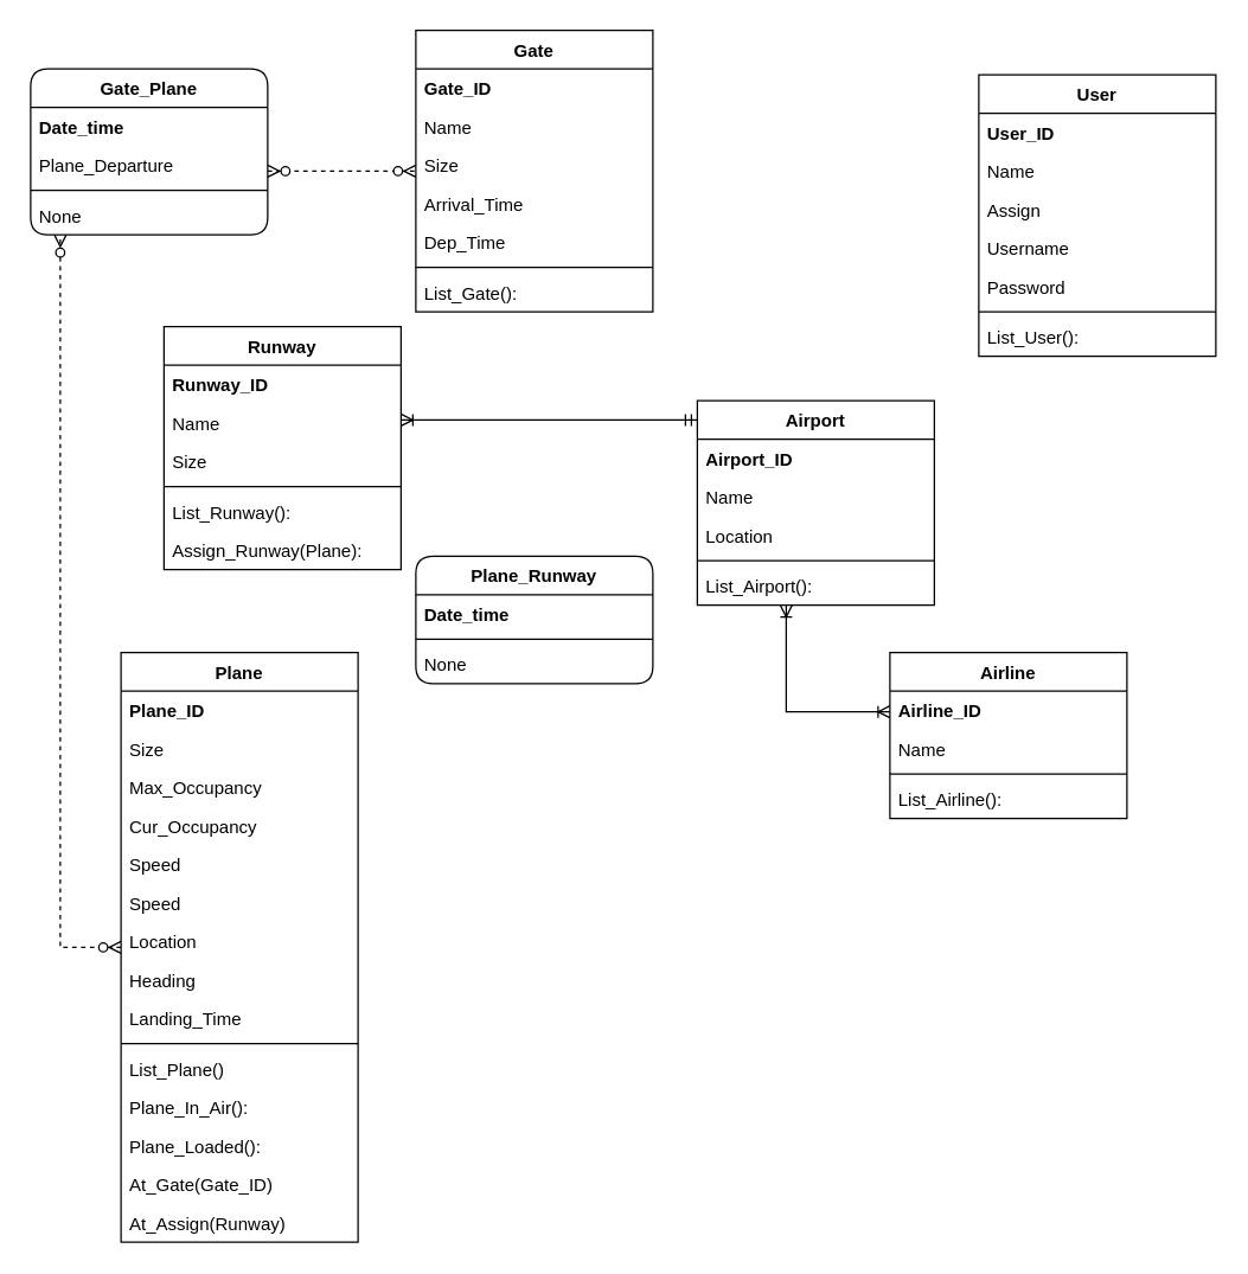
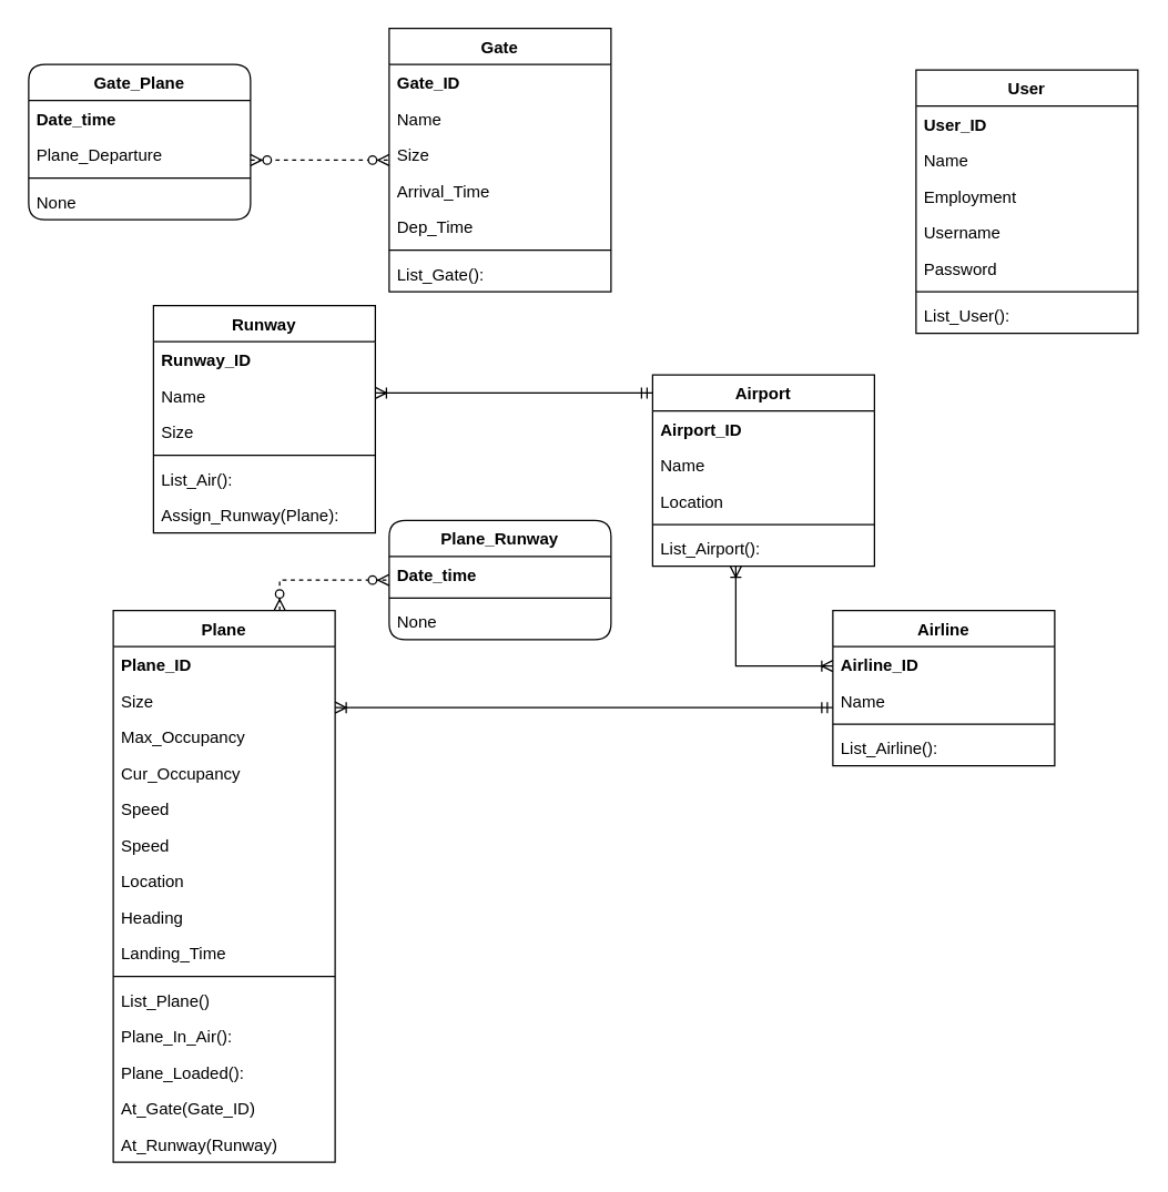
  <mxCell id="0" />
  <mxCell id="1" parent="0" />
  <mxCell id="2" value="Airline" style="swimlane;fontStyle=1;align=center;verticalAlign=top;childLayout=stackLayout;horizontal=1;startSize=26;horizontalStack=0;resizeParent=1;resizeParentMax=0;resizeLast=0;collapsible=1;marginBottom=0;" vertex="1" parent="1"><mxGeometry x="600" y="440" width="160" height="112" as="geometry" /></mxCell>
  <mxCell id="3" value="Airline_ID" style="text;strokeColor=none;fillColor=none;align=left;verticalAlign=top;spacingLeft=4;spacingRight=4;overflow=hidden;rotatable=0;points=[[0,0.5],[1,0.5]];portConstraint=eastwest;fontStyle=1" vertex="1" parent="2"><mxGeometry y="26" width="160" height="26" as="geometry" /></mxCell>
  <mxCell id="4" value="Name" style="text;strokeColor=none;fillColor=none;align=left;verticalAlign=top;spacingLeft=4;spacingRight=4;overflow=hidden;rotatable=0;points=[[0,0.5],[1,0.5]];portConstraint=eastwest;" vertex="1" parent="2"><mxGeometry y="52" width="160" height="26" as="geometry" /></mxCell>
  <mxCell id="5" value="" style="line;strokeWidth=1;fillColor=none;align=left;verticalAlign=middle;spacingTop=-1;spacingLeft=3;spacingRight=3;rotatable=0;labelPosition=right;points=[];portConstraint=eastwest;" vertex="1" parent="2"><mxGeometry y="78" width="160" height="8" as="geometry" /></mxCell>
  <mxCell id="6" value="List_Airline():" style="text;strokeColor=none;fillColor=none;align=left;verticalAlign=top;spacingLeft=4;spacingRight=4;overflow=hidden;rotatable=0;points=[[0,0.5],[1,0.5]];portConstraint=eastwest;" vertex="1" parent="2"><mxGeometry y="86" width="160" height="26" as="geometry" /></mxCell>
  <mxCell id="7" style="edgeStyle=orthogonalEdgeStyle;rounded=0;orthogonalLoop=1;jettySize=auto;html=1;endArrow=ERoneToMany;endFill=0;startArrow=ERoneToMany;startFill=0;" edge="1" parent="1" source="36" target="2"><mxGeometry relative="1" as="geometry"><Array as="points"><mxPoint x="530" y="480" /></Array></mxGeometry></mxCell>
- <mxCell id="9" style="edgeStyle=orthogonalEdgeStyle;rounded=0;orthogonalLoop=1;jettySize=auto;html=1;dashed=1;startArrow=ERzeroToMany;startFill=1;endArrow=ERzeroToMany;endFill=1;strokeColor=#000000;" edge="1" parent="1" source="10" target="58"><mxGeometry relative="1" as="geometry"><Array as="points"><mxPoint x="40" y="639" /></Array></mxGeometry></mxCell>
+ <mxCell id="8" style="edgeStyle=orthogonalEdgeStyle;rounded=0;orthogonalLoop=1;jettySize=auto;html=1;exitX=0.75;exitY=0;exitDx=0;exitDy=0;startArrow=ERzeroToMany;startFill=1;endArrow=ERzeroToMany;endFill=1;dashed=1;" edge="1" parent="1" source="10" target="63"><mxGeometry relative="1" as="geometry" /></mxCell>
  <mxCell id="10" value="Plane" style="swimlane;fontStyle=1;align=center;verticalAlign=top;childLayout=stackLayout;horizontal=1;startSize=26;horizontalStack=0;resizeParent=1;resizeParentMax=0;resizeLast=0;collapsible=1;marginBottom=0;" vertex="1" parent="1"><mxGeometry x="81" y="440" width="160" height="398" as="geometry" /></mxCell>
  <mxCell id="11" value="Plane_ID" style="text;strokeColor=none;fillColor=none;align=left;verticalAlign=top;spacingLeft=4;spacingRight=4;overflow=hidden;rotatable=0;points=[[0,0.5],[1,0.5]];portConstraint=eastwest;fontStyle=1" vertex="1" parent="10"><mxGeometry y="26" width="160" height="26" as="geometry" /></mxCell>
  <mxCell id="12" value="Size" style="text;strokeColor=none;fillColor=none;align=left;verticalAlign=top;spacingLeft=4;spacingRight=4;overflow=hidden;rotatable=0;points=[[0,0.5],[1,0.5]];portConstraint=eastwest;" vertex="1" parent="10"><mxGeometry y="52" width="160" height="26" as="geometry" /></mxCell>
  <mxCell id="13" value="Max_Occupancy" style="text;strokeColor=none;fillColor=none;align=left;verticalAlign=top;spacingLeft=4;spacingRight=4;overflow=hidden;rotatable=0;points=[[0,0.5],[1,0.5]];portConstraint=eastwest;" vertex="1" parent="10"><mxGeometry y="78" width="160" height="26" as="geometry" /></mxCell>
  <mxCell id="14" value="Cur_Occupancy" style="text;strokeColor=none;fillColor=none;align=left;verticalAlign=top;spacingLeft=4;spacingRight=4;overflow=hidden;rotatable=0;points=[[0,0.5],[1,0.5]];portConstraint=eastwest;" vertex="1" parent="10"><mxGeometry y="104" width="160" height="26" as="geometry" /></mxCell>
  <mxCell id="15" value="Speed" style="text;strokeColor=none;fillColor=none;align=left;verticalAlign=top;spacingLeft=4;spacingRight=4;overflow=hidden;rotatable=0;points=[[0,0.5],[1,0.5]];portConstraint=eastwest;" vertex="1" parent="10"><mxGeometry y="130" width="160" height="26" as="geometry" /></mxCell>
  <mxCell id="16" value="Speed" style="text;strokeColor=none;fillColor=none;align=left;verticalAlign=top;spacingLeft=4;spacingRight=4;overflow=hidden;rotatable=0;points=[[0,0.5],[1,0.5]];portConstraint=eastwest;" vertex="1" parent="10"><mxGeometry y="156" width="160" height="26" as="geometry" /></mxCell>
  <mxCell id="17" value="Location" style="text;strokeColor=none;fillColor=none;align=left;verticalAlign=top;spacingLeft=4;spacingRight=4;overflow=hidden;rotatable=0;points=[[0,0.5],[1,0.5]];portConstraint=eastwest;" vertex="1" parent="10"><mxGeometry y="182" width="160" height="26" as="geometry" /></mxCell>
  <mxCell id="18" value="Heading" style="text;strokeColor=none;fillColor=none;align=left;verticalAlign=top;spacingLeft=4;spacingRight=4;overflow=hidden;rotatable=0;points=[[0,0.5],[1,0.5]];portConstraint=eastwest;" vertex="1" parent="10"><mxGeometry y="208" width="160" height="26" as="geometry" /></mxCell>
  <mxCell id="19" value="Landing_Time" style="text;strokeColor=none;fillColor=none;align=left;verticalAlign=top;spacingLeft=4;spacingRight=4;overflow=hidden;rotatable=0;points=[[0,0.5],[1,0.5]];portConstraint=eastwest;" vertex="1" parent="10"><mxGeometry y="234" width="160" height="26" as="geometry" /></mxCell>
  <mxCell id="20" value="" style="line;strokeWidth=1;fillColor=none;align=left;verticalAlign=middle;spacingTop=-1;spacingLeft=3;spacingRight=3;rotatable=0;labelPosition=right;points=[];portConstraint=eastwest;" vertex="1" parent="10"><mxGeometry y="260" width="160" height="8" as="geometry" /></mxCell>
  <mxCell id="21" value="List_Plane()" style="text;strokeColor=none;fillColor=none;align=left;verticalAlign=top;spacingLeft=4;spacingRight=4;overflow=hidden;rotatable=0;points=[[0,0.5],[1,0.5]];portConstraint=eastwest;" vertex="1" parent="10"><mxGeometry y="268" width="160" height="26" as="geometry" /></mxCell>
  <mxCell id="22" value="Plane_In_Air():" style="text;strokeColor=none;fillColor=none;align=left;verticalAlign=top;spacingLeft=4;spacingRight=4;overflow=hidden;rotatable=0;points=[[0,0.5],[1,0.5]];portConstraint=eastwest;" vertex="1" parent="10"><mxGeometry y="294" width="160" height="26" as="geometry" /></mxCell>
  <mxCell id="23" value="Plane_Loaded():" style="text;strokeColor=none;fillColor=none;align=left;verticalAlign=top;spacingLeft=4;spacingRight=4;overflow=hidden;rotatable=0;points=[[0,0.5],[1,0.5]];portConstraint=eastwest;" vertex="1" parent="10"><mxGeometry y="320" width="160" height="26" as="geometry" /></mxCell>
  <mxCell id="24" value="At_Gate(Gate_ID)" style="text;strokeColor=none;fillColor=none;align=left;verticalAlign=top;spacingLeft=4;spacingRight=4;overflow=hidden;rotatable=0;points=[[0,0.5],[1,0.5]];portConstraint=eastwest;" vertex="1" parent="10"><mxGeometry y="346" width="160" height="26" as="geometry" /></mxCell>
- <mxCell id="25" value="At_Assign(Runway)" style="text;strokeColor=none;fillColor=none;align=left;verticalAlign=top;spacingLeft=4;spacingRight=4;overflow=hidden;rotatable=0;points=[[0,0.5],[1,0.5]];portConstraint=eastwest;" vertex="1" parent="10"><mxGeometry y="372" width="160" height="26" as="geometry" /></mxCell>
+ <mxCell id="25" value="At_Runway(Runway)" style="text;strokeColor=none;fillColor=none;align=left;verticalAlign=top;spacingLeft=4;spacingRight=4;overflow=hidden;rotatable=0;points=[[0,0.5],[1,0.5]];portConstraint=eastwest;" vertex="1" parent="10"><mxGeometry y="372" width="160" height="26" as="geometry" /></mxCell>
+ <mxCell id="26" style="edgeStyle=orthogonalEdgeStyle;rounded=0;orthogonalLoop=1;jettySize=auto;html=1;startArrow=ERoneToMany;startFill=0;endArrow=ERmandOne;endFill=0;" edge="1" parent="1" source="10" target="2"><mxGeometry relative="1" as="geometry"><Array as="points"><mxPoint x="420" y="510" /><mxPoint x="420" y="510" /></Array></mxGeometry></mxCell>
  <mxCell id="27" value="User" style="swimlane;fontStyle=1;align=center;verticalAlign=top;childLayout=stackLayout;horizontal=1;startSize=26;horizontalStack=0;resizeParent=1;resizeParentMax=0;resizeLast=0;collapsible=1;marginBottom=0;" vertex="1" parent="1"><mxGeometry x="660" y="50" width="160" height="190" as="geometry" /></mxCell>
  <mxCell id="28" value="User_ID" style="text;strokeColor=none;fillColor=none;align=left;verticalAlign=top;spacingLeft=4;spacingRight=4;overflow=hidden;rotatable=0;points=[[0,0.5],[1,0.5]];portConstraint=eastwest;fontStyle=1" vertex="1" parent="27"><mxGeometry y="26" width="160" height="26" as="geometry" /></mxCell>
  <mxCell id="29" value="Name" style="text;strokeColor=none;fillColor=none;align=left;verticalAlign=top;spacingLeft=4;spacingRight=4;overflow=hidden;rotatable=0;points=[[0,0.5],[1,0.5]];portConstraint=eastwest;" vertex="1" parent="27"><mxGeometry y="52" width="160" height="26" as="geometry" /></mxCell>
- <mxCell id="30" value="Assign" style="text;strokeColor=none;fillColor=none;align=left;verticalAlign=top;spacingLeft=4;spacingRight=4;overflow=hidden;rotatable=0;points=[[0,0.5],[1,0.5]];portConstraint=eastwest;" vertex="1" parent="27"><mxGeometry y="78" width="160" height="26" as="geometry" /></mxCell>
+ <mxCell id="30" value="Employment" style="text;strokeColor=none;fillColor=none;align=left;verticalAlign=top;spacingLeft=4;spacingRight=4;overflow=hidden;rotatable=0;points=[[0,0.5],[1,0.5]];portConstraint=eastwest;" vertex="1" parent="27"><mxGeometry y="78" width="160" height="26" as="geometry" /></mxCell>
  <mxCell id="31" value="Username" style="text;strokeColor=none;fillColor=none;align=left;verticalAlign=top;spacingLeft=4;spacingRight=4;overflow=hidden;rotatable=0;points=[[0,0.5],[1,0.5]];portConstraint=eastwest;" vertex="1" parent="27"><mxGeometry y="104" width="160" height="26" as="geometry" /></mxCell>
  <mxCell id="32" value="Password" style="text;strokeColor=none;fillColor=none;align=left;verticalAlign=top;spacingLeft=4;spacingRight=4;overflow=hidden;rotatable=0;points=[[0,0.5],[1,0.5]];portConstraint=eastwest;" vertex="1" parent="27"><mxGeometry y="130" width="160" height="26" as="geometry" /></mxCell>
  <mxCell id="33" value="" style="line;strokeWidth=1;fillColor=none;align=left;verticalAlign=middle;spacingTop=-1;spacingLeft=3;spacingRight=3;rotatable=0;labelPosition=right;points=[];portConstraint=eastwest;" vertex="1" parent="27"><mxGeometry y="156" width="160" height="8" as="geometry" /></mxCell>
  <mxCell id="34" value="List_User():" style="text;strokeColor=none;fillColor=none;align=left;verticalAlign=top;spacingLeft=4;spacingRight=4;overflow=hidden;rotatable=0;points=[[0,0.5],[1,0.5]];portConstraint=eastwest;" vertex="1" parent="27"><mxGeometry y="164" width="160" height="26" as="geometry" /></mxCell>
  <mxCell id="35" style="edgeStyle=orthogonalEdgeStyle;rounded=0;orthogonalLoop=1;jettySize=auto;html=1;startArrow=ERmandOne;startFill=0;endArrow=ERoneToMany;endFill=0;" edge="1" parent="1" source="36" target="50"><mxGeometry relative="1" as="geometry"><Array as="points"><mxPoint x="290" y="283" /><mxPoint x="290" y="283" /></Array></mxGeometry></mxCell>
  <mxCell id="36" value="Airport" style="swimlane;fontStyle=1;align=center;verticalAlign=top;childLayout=stackLayout;horizontal=1;startSize=26;horizontalStack=0;resizeParent=1;resizeParentMax=0;resizeLast=0;collapsible=1;marginBottom=0;" vertex="1" parent="1"><mxGeometry x="470" y="270" width="160" height="138" as="geometry" /></mxCell>
  <mxCell id="37" value="Airport_ID" style="text;strokeColor=none;fillColor=none;align=left;verticalAlign=top;spacingLeft=4;spacingRight=4;overflow=hidden;rotatable=0;points=[[0,0.5],[1,0.5]];portConstraint=eastwest;fontStyle=1" vertex="1" parent="36"><mxGeometry y="26" width="160" height="26" as="geometry" /></mxCell>
  <mxCell id="38" value="Name" style="text;strokeColor=none;fillColor=none;align=left;verticalAlign=top;spacingLeft=4;spacingRight=4;overflow=hidden;rotatable=0;points=[[0,0.5],[1,0.5]];portConstraint=eastwest;" vertex="1" parent="36"><mxGeometry y="52" width="160" height="26" as="geometry" /></mxCell>
  <mxCell id="39" value="Location" style="text;strokeColor=none;fillColor=none;align=left;verticalAlign=top;spacingLeft=4;spacingRight=4;overflow=hidden;rotatable=0;points=[[0,0.5],[1,0.5]];portConstraint=eastwest;" vertex="1" parent="36"><mxGeometry y="78" width="160" height="26" as="geometry" /></mxCell>
  <mxCell id="40" value="" style="line;strokeWidth=1;fillColor=none;align=left;verticalAlign=middle;spacingTop=-1;spacingLeft=3;spacingRight=3;rotatable=0;labelPosition=right;points=[];portConstraint=eastwest;" vertex="1" parent="36"><mxGeometry y="104" width="160" height="8" as="geometry" /></mxCell>
  <mxCell id="41" value="List_Airport():" style="text;strokeColor=none;fillColor=none;align=left;verticalAlign=top;spacingLeft=4;spacingRight=4;overflow=hidden;rotatable=0;points=[[0,0.5],[1,0.5]];portConstraint=eastwest;" vertex="1" parent="36"><mxGeometry y="112" width="160" height="26" as="geometry" /></mxCell>
  <mxCell id="42" value="Gate" style="swimlane;fontStyle=1;align=center;verticalAlign=top;childLayout=stackLayout;horizontal=1;startSize=26;horizontalStack=0;resizeParent=1;resizeParentMax=0;resizeLast=0;collapsible=1;marginBottom=0;" vertex="1" parent="1"><mxGeometry x="280" y="20" width="160" height="190" as="geometry" /></mxCell>
  <mxCell id="43" value="Gate_ID" style="text;strokeColor=none;fillColor=none;align=left;verticalAlign=top;spacingLeft=4;spacingRight=4;overflow=hidden;rotatable=0;points=[[0,0.5],[1,0.5]];portConstraint=eastwest;fontStyle=1" vertex="1" parent="42"><mxGeometry y="26" width="160" height="26" as="geometry" /></mxCell>
  <mxCell id="44" value="Name" style="text;strokeColor=none;fillColor=none;align=left;verticalAlign=top;spacingLeft=4;spacingRight=4;overflow=hidden;rotatable=0;points=[[0,0.5],[1,0.5]];portConstraint=eastwest;" vertex="1" parent="42"><mxGeometry y="52" width="160" height="26" as="geometry" /></mxCell>
  <mxCell id="45" value="Size" style="text;strokeColor=none;fillColor=none;align=left;verticalAlign=top;spacingLeft=4;spacingRight=4;overflow=hidden;rotatable=0;points=[[0,0.5],[1,0.5]];portConstraint=eastwest;" vertex="1" parent="42"><mxGeometry y="78" width="160" height="26" as="geometry" /></mxCell>
  <mxCell id="46" value="Arrival_Time" style="text;strokeColor=none;fillColor=none;align=left;verticalAlign=top;spacingLeft=4;spacingRight=4;overflow=hidden;rotatable=0;points=[[0,0.5],[1,0.5]];portConstraint=eastwest;" vertex="1" parent="42"><mxGeometry y="104" width="160" height="26" as="geometry" /></mxCell>
  <mxCell id="47" value="Dep_Time" style="text;strokeColor=none;fillColor=none;align=left;verticalAlign=top;spacingLeft=4;spacingRight=4;overflow=hidden;rotatable=0;points=[[0,0.5],[1,0.5]];portConstraint=eastwest;" vertex="1" parent="42"><mxGeometry y="130" width="160" height="26" as="geometry" /></mxCell>
  <mxCell id="48" value="" style="line;strokeWidth=1;fillColor=none;align=left;verticalAlign=middle;spacingTop=-1;spacingLeft=3;spacingRight=3;rotatable=0;labelPosition=right;points=[];portConstraint=eastwest;" vertex="1" parent="42"><mxGeometry y="156" width="160" height="8" as="geometry" /></mxCell>
  <mxCell id="49" value="List_Gate():" style="text;strokeColor=none;fillColor=none;align=left;verticalAlign=top;spacingLeft=4;spacingRight=4;overflow=hidden;rotatable=0;points=[[0,0.5],[1,0.5]];portConstraint=eastwest;" vertex="1" parent="42"><mxGeometry y="164" width="160" height="26" as="geometry" /></mxCell>
  <mxCell id="50" value="Runway" style="swimlane;fontStyle=1;align=center;verticalAlign=top;childLayout=stackLayout;horizontal=1;startSize=26;horizontalStack=0;resizeParent=1;resizeParentMax=0;resizeLast=0;collapsible=1;marginBottom=0;" vertex="1" parent="1"><mxGeometry x="110" y="220" width="160" height="164" as="geometry" /></mxCell>
  <mxCell id="51" value="Runway_ID" style="text;strokeColor=none;fillColor=none;align=left;verticalAlign=top;spacingLeft=4;spacingRight=4;overflow=hidden;rotatable=0;points=[[0,0.5],[1,0.5]];portConstraint=eastwest;fontStyle=1" vertex="1" parent="50"><mxGeometry y="26" width="160" height="26" as="geometry" /></mxCell>
  <mxCell id="52" value="Name" style="text;strokeColor=none;fillColor=none;align=left;verticalAlign=top;spacingLeft=4;spacingRight=4;overflow=hidden;rotatable=0;points=[[0,0.5],[1,0.5]];portConstraint=eastwest;" vertex="1" parent="50"><mxGeometry y="52" width="160" height="26" as="geometry" /></mxCell>
  <mxCell id="53" value="Size" style="text;strokeColor=none;fillColor=none;align=left;verticalAlign=top;spacingLeft=4;spacingRight=4;overflow=hidden;rotatable=0;points=[[0,0.5],[1,0.5]];portConstraint=eastwest;" vertex="1" parent="50"><mxGeometry y="78" width="160" height="26" as="geometry" /></mxCell>
  <mxCell id="54" value="" style="line;strokeWidth=1;fillColor=none;align=left;verticalAlign=middle;spacingTop=-1;spacingLeft=3;spacingRight=3;rotatable=0;labelPosition=right;points=[];portConstraint=eastwest;" vertex="1" parent="50"><mxGeometry y="104" width="160" height="8" as="geometry" /></mxCell>
- <mxCell id="55" value="List_Runway():" style="text;strokeColor=none;fillColor=none;align=left;verticalAlign=top;spacingLeft=4;spacingRight=4;overflow=hidden;rotatable=0;points=[[0,0.5],[1,0.5]];portConstraint=eastwest;" vertex="1" parent="50"><mxGeometry y="112" width="160" height="26" as="geometry" /></mxCell>
+ <mxCell id="55" value="List_Air():" style="text;strokeColor=none;fillColor=none;align=left;verticalAlign=top;spacingLeft=4;spacingRight=4;overflow=hidden;rotatable=0;points=[[0,0.5],[1,0.5]];portConstraint=eastwest;" vertex="1" parent="50"><mxGeometry y="112" width="160" height="26" as="geometry" /></mxCell>
  <mxCell id="56" value="Assign_Runway(Plane):" style="text;strokeColor=none;fillColor=none;align=left;verticalAlign=top;spacingLeft=4;spacingRight=4;overflow=hidden;rotatable=0;points=[[0,0.5],[1,0.5]];portConstraint=eastwest;" vertex="1" parent="50"><mxGeometry y="138" width="160" height="26" as="geometry" /></mxCell>
  <mxCell id="57" style="edgeStyle=orthogonalEdgeStyle;rounded=0;orthogonalLoop=1;jettySize=auto;html=1;dashed=1;startArrow=ERzeroToMany;startFill=1;endArrow=ERzeroToMany;endFill=1;strokeColor=#000000;" edge="1" parent="1" source="58" target="42"><mxGeometry relative="1" as="geometry"><Array as="points"><mxPoint x="190" y="115" /><mxPoint x="190" y="115" /></Array></mxGeometry></mxCell>
  <mxCell id="58" value="Gate_Plane" style="swimlane;fontStyle=1;align=center;verticalAlign=top;childLayout=stackLayout;horizontal=1;startSize=26;horizontalStack=0;resizeParent=1;resizeParentMax=0;resizeLast=0;collapsible=1;marginBottom=0;rounded=1;" vertex="1" parent="1"><mxGeometry x="20" y="46" width="160" height="112" as="geometry" /></mxCell>
  <mxCell id="59" value="Date_time" style="text;strokeColor=none;fillColor=none;align=left;verticalAlign=top;spacingLeft=4;spacingRight=4;overflow=hidden;rotatable=0;points=[[0,0.5],[1,0.5]];portConstraint=eastwest;rounded=1;fontStyle=1" vertex="1" parent="58"><mxGeometry y="26" width="160" height="26" as="geometry" /></mxCell>
  <mxCell id="60" value="Plane_Departure" style="text;strokeColor=none;fillColor=none;align=left;verticalAlign=top;spacingLeft=4;spacingRight=4;overflow=hidden;rotatable=0;points=[[0,0.5],[1,0.5]];portConstraint=eastwest;rounded=1;" vertex="1" parent="58"><mxGeometry y="52" width="160" height="26" as="geometry" /></mxCell>
  <mxCell id="61" value="" style="line;strokeWidth=1;fillColor=none;align=left;verticalAlign=middle;spacingTop=-1;spacingLeft=3;spacingRight=3;rotatable=0;labelPosition=right;points=[];portConstraint=eastwest;" vertex="1" parent="58"><mxGeometry y="78" width="160" height="8" as="geometry" /></mxCell>
  <mxCell id="62" value="None" style="text;strokeColor=none;fillColor=none;align=left;verticalAlign=top;spacingLeft=4;spacingRight=4;overflow=hidden;rotatable=0;points=[[0,0.5],[1,0.5]];portConstraint=eastwest;" vertex="1" parent="58"><mxGeometry y="86" width="160" height="26" as="geometry" /></mxCell>
  <mxCell id="63" value="Plane_Runway" style="swimlane;fontStyle=1;align=center;verticalAlign=top;childLayout=stackLayout;horizontal=1;startSize=26;horizontalStack=0;resizeParent=1;resizeParentMax=0;resizeLast=0;collapsible=1;marginBottom=0;rounded=1;" vertex="1" parent="1"><mxGeometry x="280" y="375" width="160" height="86" as="geometry" /></mxCell>
  <mxCell id="64" value="Date_time" style="text;strokeColor=none;fillColor=none;align=left;verticalAlign=top;spacingLeft=4;spacingRight=4;overflow=hidden;rotatable=0;points=[[0,0.5],[1,0.5]];portConstraint=eastwest;fontStyle=1" vertex="1" parent="63"><mxGeometry y="26" width="160" height="26" as="geometry" /></mxCell>
  <mxCell id="65" value="" style="line;strokeWidth=1;fillColor=none;align=left;verticalAlign=middle;spacingTop=-1;spacingLeft=3;spacingRight=3;rotatable=0;labelPosition=right;points=[];portConstraint=eastwest;" vertex="1" parent="63"><mxGeometry y="52" width="160" height="8" as="geometry" /></mxCell>
  <mxCell id="66" value="None" style="text;strokeColor=none;fillColor=none;align=left;verticalAlign=top;spacingLeft=4;spacingRight=4;overflow=hidden;rotatable=0;points=[[0,0.5],[1,0.5]];portConstraint=eastwest;" vertex="1" parent="63"><mxGeometry y="60" width="160" height="26" as="geometry" /></mxCell>
